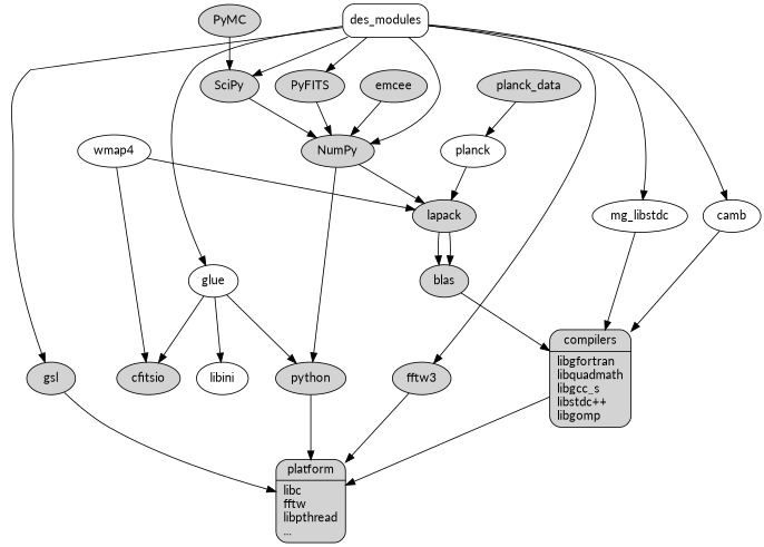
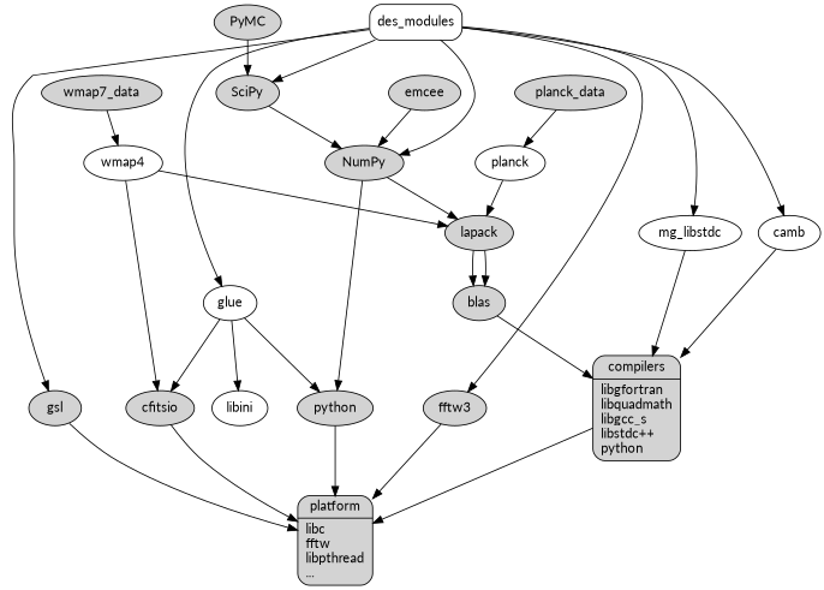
  digraph {
    fontname=Lato
    node [fontname=Lato style=filled]
    edge [fontname=Lato]
-   n1 [label="{compilers |libgfortran\llibquadmath\llibgcc_s\llibstdc++\llibgomp\l}" shape=Mrecord]
+   n1 [label="{compilers |libgfortran\llibquadmath\llibgcc_s\llibstdc++\lpython\l}" shape=Mrecord]
    n2 [label=python]
    n3 [label=cfitsio]
    n4 [label=gsl]
    n5 [label=fftw3]
    n6 [label=lapack]
    NumPy
    SciPy
-   PyFITS
    PyMC
    emcee
+   wmap7_data
    n13 [label=wmap4 style=""]
    planck_data
    planck [style=""]
    camb [style=""]
    n17 [label=mg_libstdc style=""]
    n18 [label="{platform | libc\lfftw\llibpthread\l...\l}" shape=Mrecord]
    glue [style=""]
    des_modules [shape=Mrecord style=""]
    n21 [label=blas]
    libini [style=""]
    subgraph sub_1 {
      label=externals
      rank=same
      n1
      n2
      n3
      n4
      n5
    }
    subgraph sub_2 {
      n2
      n6
      NumPy
      SciPy
-     PyFITS
      PyMC
      emcee
    }
    subgraph sub_3 {
+     wmap7_data
      n13
      planck_data
      planck
      camb
      n17
    }
    subgraph sub_4 {
      n18
    }
    subgraph sub_5 {
      glue
    }
    subgraph sub_6 {
      des_modules
    }
    n1 -> n18
    n2 -> n18
+   n3 -> n18
    n4 -> n18
    n5 -> n18
    n6 -> n21
    n6 -> n21
    NumPy -> n2
    NumPy -> n6
    SciPy -> NumPy
-   PyFITS -> NumPy
    PyMC -> SciPy
    emcee -> NumPy
+   wmap7_data -> n13
    n13 -> n3
    n13 -> n6
    planck_data -> planck
    planck -> n6
    camb -> n1
    n17 -> n1
    glue -> n2
    glue -> n3
    glue -> libini
    des_modules -> n4
    des_modules -> n5
    des_modules -> NumPy
    des_modules -> SciPy
-   des_modules -> PyFITS
    des_modules -> camb
    des_modules -> n17
    des_modules -> glue
    n21 -> n1
  }
